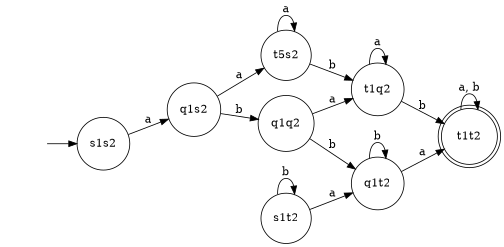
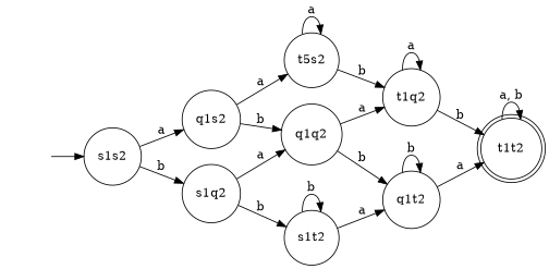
  digraph {
    rankdir=LR
    node [shape=circle]
    "" [shape=none]
    s1s2
    q1s2
+   s1q2
    t1t2 [shape=doublecircle]
    q1q2
    n7 [label=t5s2]
    s1t2
    q1t2
    t1q2
    "" -> s1s2
    s1s2 -> q1s2 [label=a]
+   s1s2 -> s1q2 [label=b]
    q1s2 -> q1q2 [label=b]
    q1s2 -> n7 [label=a]
+   s1q2 -> q1q2 [label=a]
+   s1q2 -> s1t2 [label=b]
    t1t2 -> t1t2 [label="a, b"]
    q1q2 -> q1t2 [label=b]
    q1q2 -> t1q2 [label=a]
    n7 -> n7 [label=a]
    n7 -> t1q2 [label=b]
    s1t2 -> s1t2 [label=b]
    s1t2 -> q1t2 [label=a]
    q1t2 -> t1t2 [label=a]
    q1t2 -> q1t2 [label=b]
    t1q2 -> t1t2 [label=b]
    t1q2 -> t1q2 [label=a]
  }
